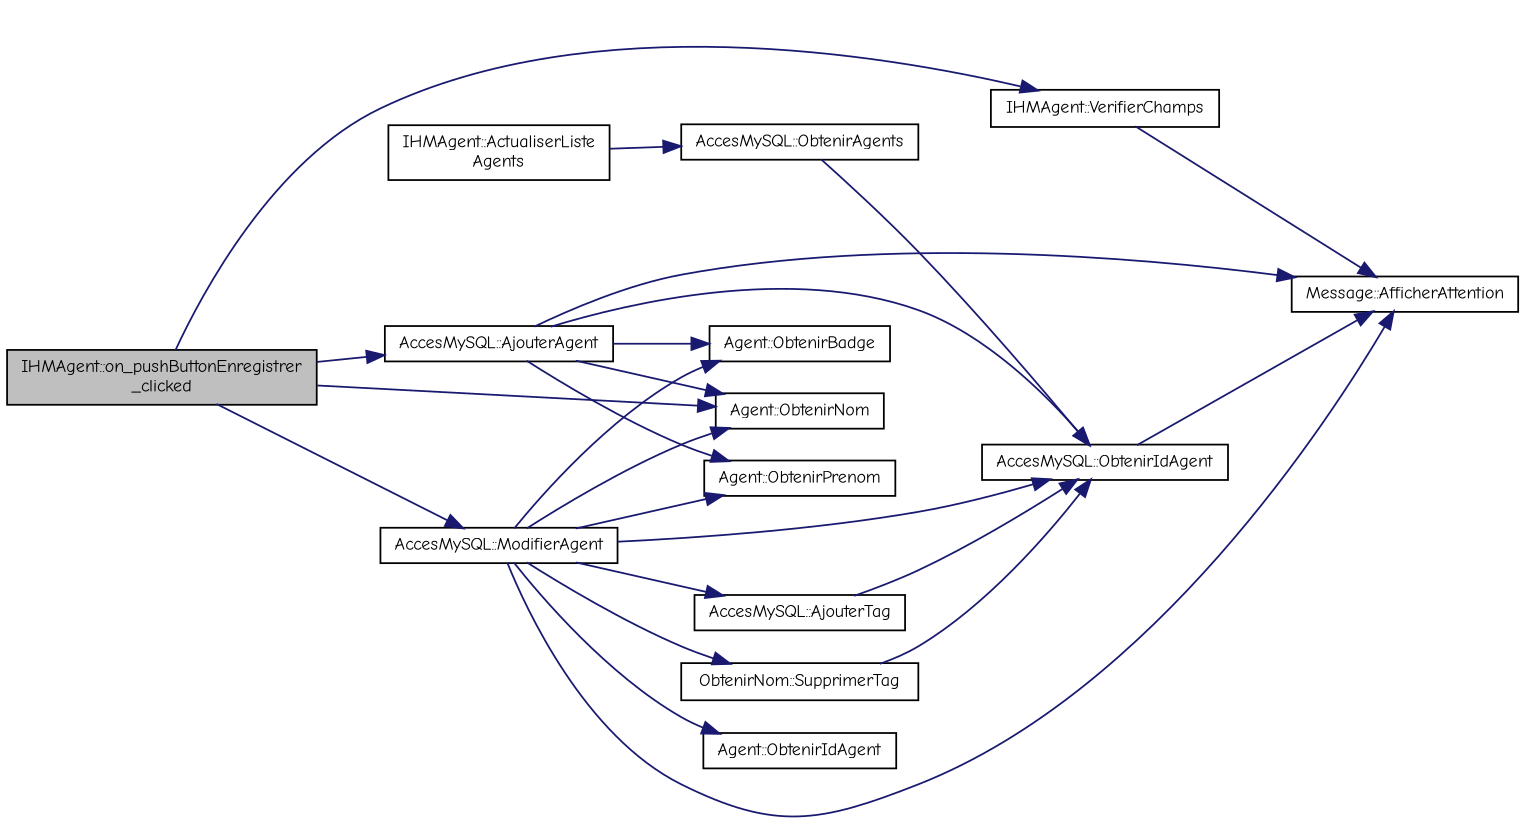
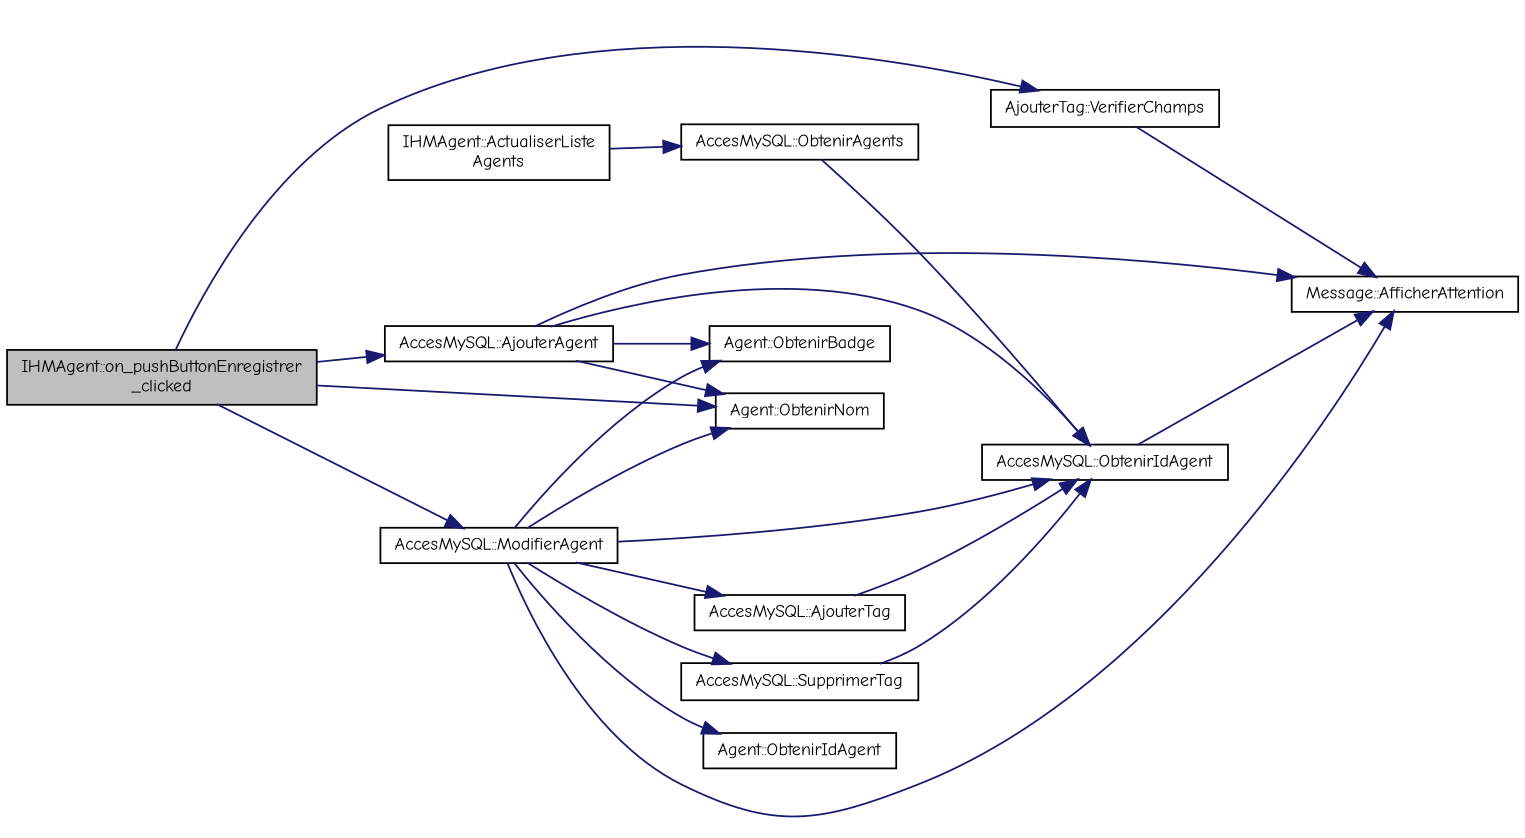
  digraph {
    fontname="Comic Neue"
    rankdir=LR
    node [color=black fillcolor=white fontname="Comic Neue" fontsize=10 shape=record style=filled]
    edge [color=midnightblue fontname="Comic Neue" fontsize=10 labelfontname=Helvetica labelfontsize=10 style=solid]
    n1 [fillcolor=grey75 fontcolor=black height=0.2 label="IHMAgent::on_pushButtonEnregistrer\l_clicked" width=0.4]
    n2 [height=0.2 label="AccesMySQL::AjouterAgent" width=0.4]
    n3 [height=0.2 label="AccesMySQL::ModifierAgent" width=0.4]
-   n4 [height=0.2 label="IHMAgent::VerifierChamps" width=0.4]
+   n4 [height=0.2 label="AjouterTag::VerifierChamps" width=0.4]
    n5 [height=0.2 label="Agent::ObtenirNom" width=0.4]
    n6 [height=0.2 label="IHMAgent::ActualiserListe\lAgents" width=0.4]
    n7 [height=0.2 label="AccesMySQL::ObtenirAgents" width=0.4]
    n8 [height=0.2 label="AccesMySQL::ObtenirIdAgent" width=0.4]
    n9 [height=0.2 label="Message::AfficherAttention" width=0.4]
    n10 [height=0.2 label="Agent::ObtenirBadge" width=0.4]
-   n11 [height=0.2 label="Agent::ObtenirPrenom" width=0.4]
    n12 [height=0.2 label="AccesMySQL::AjouterTag" width=0.4]
    n13 [height=0.2 label="Agent::ObtenirIdAgent" width=0.4]
-   n14 [height=0.2 label="ObtenirNom::SupprimerTag" width=0.4]
+   n14 [height=0.2 label="AccesMySQL::SupprimerTag" width=0.4]
    n1 -> n2
    n1 -> n3
    n1 -> n4
    n1 -> n5
    n2 -> n5
    n2 -> n8
    n2 -> n9
    n2 -> n10
-   n2 -> n11
    n3 -> n5
    n3 -> n8
    n3 -> n9
    n3 -> n10
-   n3 -> n11
    n3 -> n12
    n3 -> n13
    n3 -> n14
    n4 -> n9
    n6 -> n7
    n7 -> n8
    n8 -> n9
    n12 -> n8
    n14 -> n8
  }
